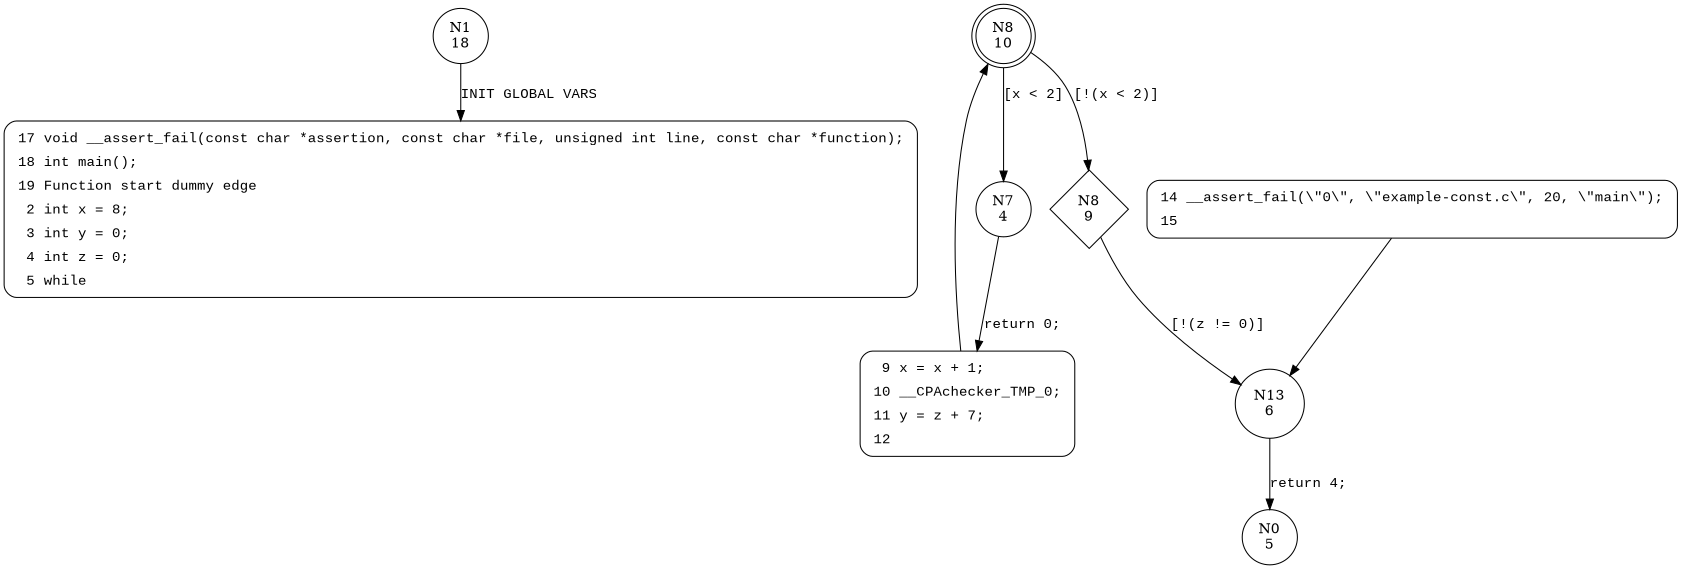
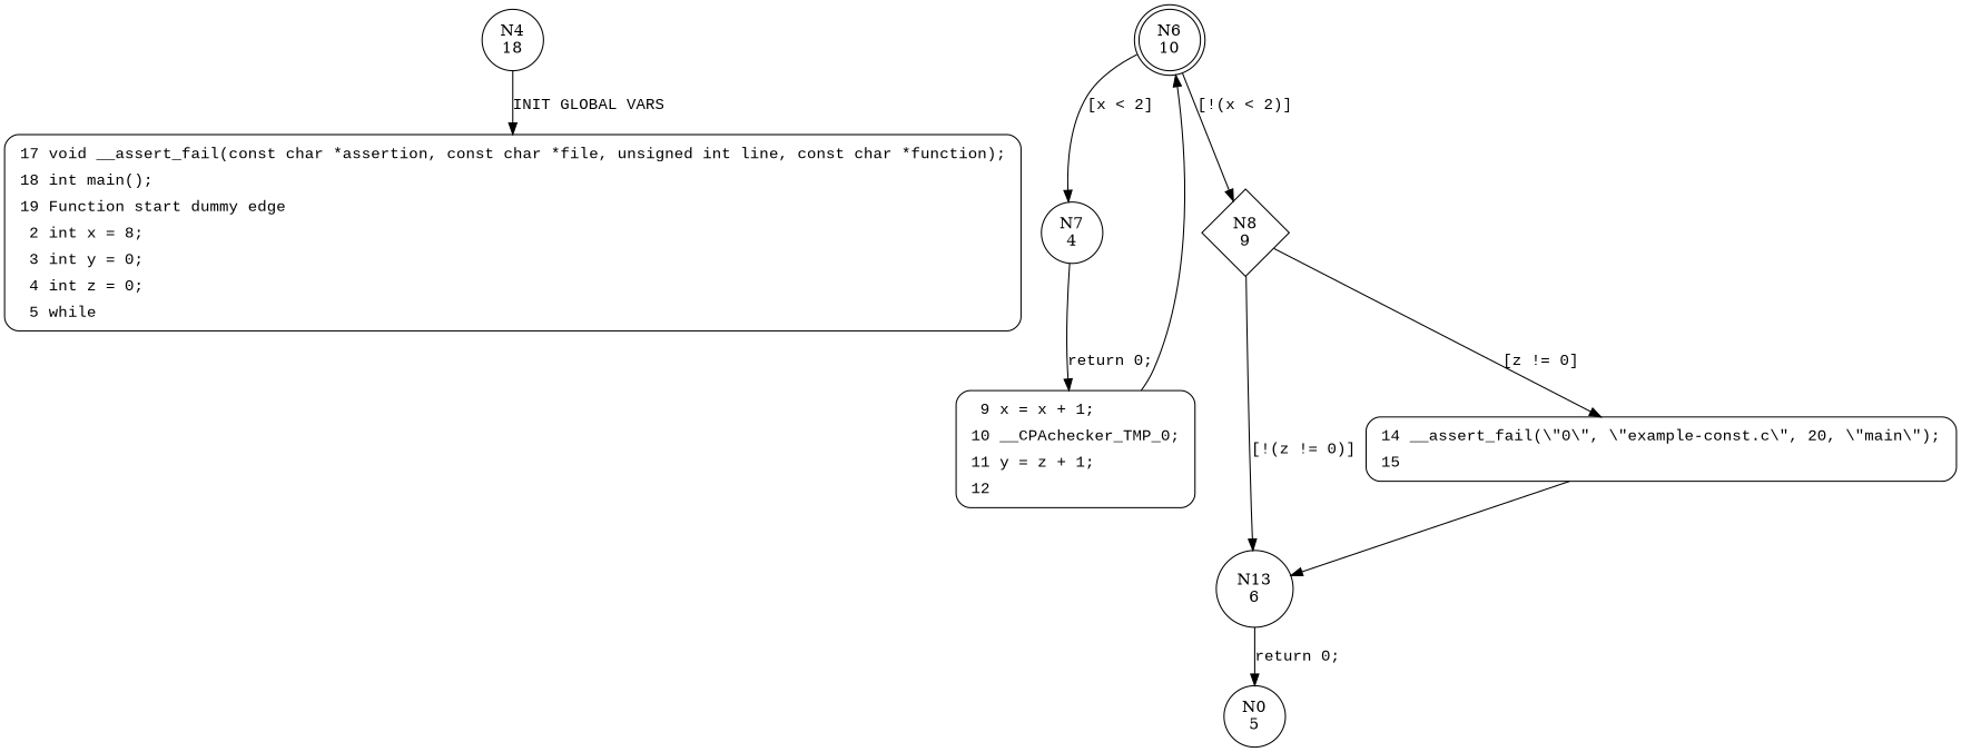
  digraph {
    node [shape=circle]
    edge [fontname="Courier New"]
-   n1 [label="N1\n18"]
+   n1 [label="N4\n18"]
    n2 [fillcolor=white fontname="Courier New" label=<<table border="0" cellborder="0" cellpadding="3" bgcolor="white"><tr><td align="right">17</td><td align="left">void __assert_fail(const char *assertion, const char *file, unsigned int line, const char *function);</td></tr><tr><td align="right">18</td><td align="left">int main();</td></tr><tr><td align="right">19</td><td align="left">Function start dummy edge</td></tr><tr><td align="right">2</td><td align="left">int x = 8;</td></tr><tr><td align="right">3</td><td align="left">int y = 0;</td></tr><tr><td align="right">4</td><td align="left">int z = 0;</td></tr><tr><td align="right">5</td><td align="left">while</td></tr></table>> penwidth=1 shape=Mrecord style="filled,bold"]
-   n3 [label="N8\n10" shape=doublecircle]
+   n3 [label="N6\n10" shape=doublecircle]
    n4 [label="N7\n4"]
    n5 [label="N8\n9" shape=diamond]
-   n6 [fillcolor=white fontname="Courier New" label=<<table border="0" cellborder="0" cellpadding="3" bgcolor="white"><tr><td align="right">9</td><td align="left">x = x + 1;</td></tr><tr><td align="right">10</td><td align="left">__CPAchecker_TMP_0;</td></tr><tr><td align="right">11</td><td align="left">y = z + 7;</td></tr><tr><td align="right">12</td><td align="left"></td></tr></table>> penwidth=1 shape=Mrecord style="filled,bold"]
+   n6 [fillcolor=white fontname="Courier New" label=<<table border="0" cellborder="0" cellpadding="3" bgcolor="white"><tr><td align="right">9</td><td align="left">x = x + 1;</td></tr><tr><td align="right">10</td><td align="left">__CPAchecker_TMP_0;</td></tr><tr><td align="right">11</td><td align="left">y = z + 1;</td></tr><tr><td align="right">12</td><td align="left"></td></tr></table>> penwidth=1 shape=Mrecord style="filled,bold"]
    n7 [fillcolor=white fontname="Courier New" label=<<table border="0" cellborder="0" cellpadding="3" bgcolor="white"><tr><td align="right">14</td><td align="left">__assert_fail(\&quot;0\&quot;, \&quot;example-const.c\&quot;, 20, \&quot;main\&quot;);</td></tr><tr><td align="right">15</td><td align="left"></td></tr></table>> penwidth=1 shape=Mrecord style="filled,bold"]
    n8 [label="N13\n6"]
    n9 [label="N0\n5"]
    n1 -> n2 [label="INIT GLOBAL VARS"]
    n3 -> n4 [label="[x < 2]"]
    n3 -> n5 [label="[!(x < 2)]"]
    n4 -> n6 [label="return 0;"]
+   n5 -> n7 [label="[z != 0]"]
    n5 -> n8 [label="[!(z != 0)]"]
    n6 -> n3 [fontname=""]
    n7 -> n8 [fontname=""]
-   n8 -> n9 [label="return 4;"]
+   n8 -> n9 [label="return 0;"]
  }
